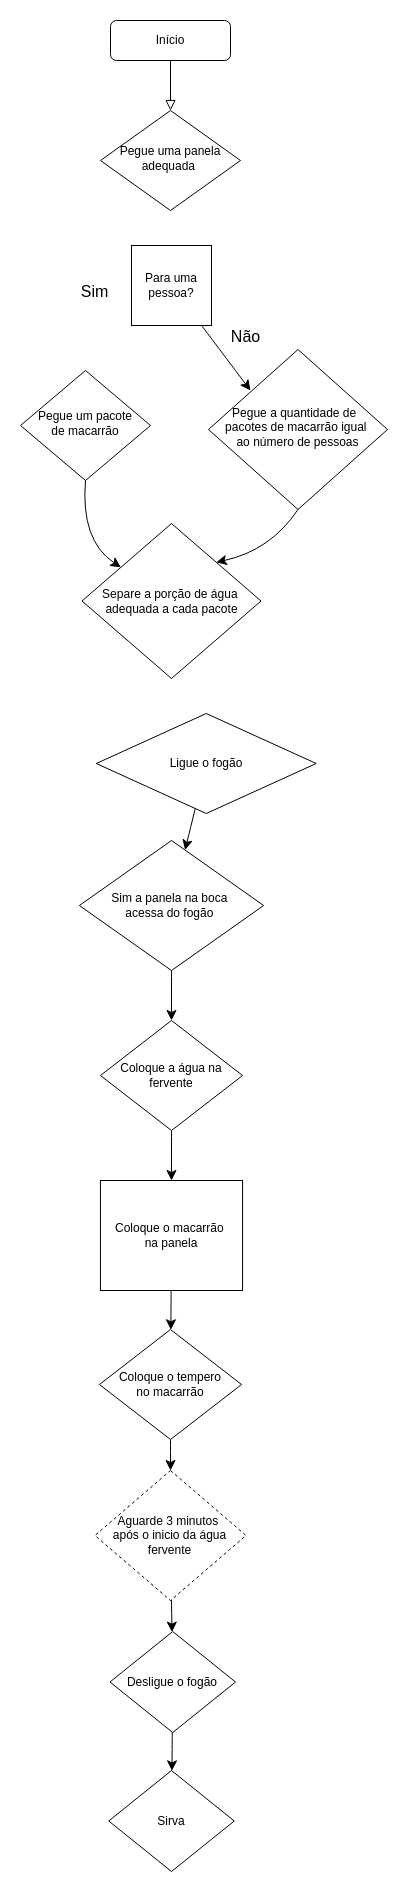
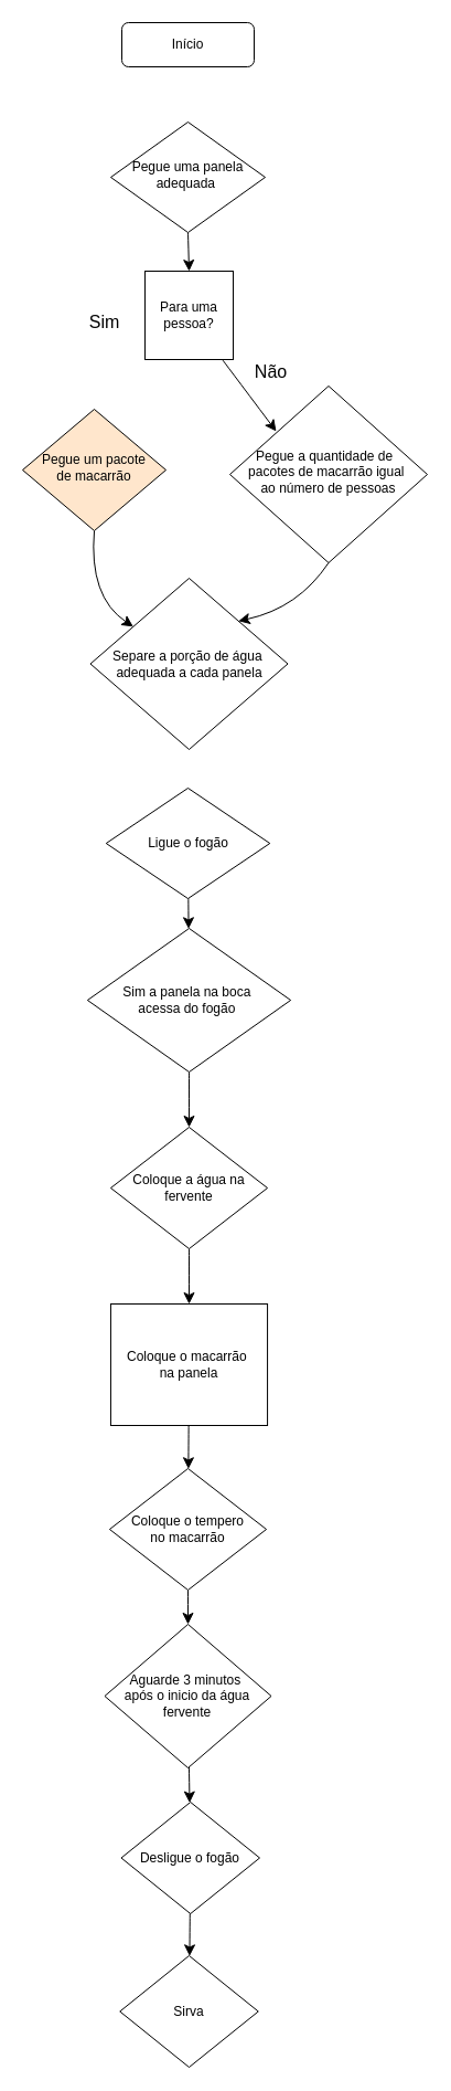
  <mxCell id="0" />
  <mxCell id="1" parent="0" />
- <mxCell id="2" value="" style="rounded=0;html=1;jettySize=auto;orthogonalLoop=1;fontSize=11;endArrow=block;endFill=0;endSize=8;strokeWidth=1;shadow=0;labelBackgroundColor=none;edgeStyle=orthogonalEdgeStyle;" parent="1" source="3" target="5" edge="1"><mxGeometry relative="1" as="geometry" /></mxCell>
  <mxCell id="3" value="Início" style="rounded=1;whiteSpace=wrap;html=1;fontSize=12;glass=0;strokeWidth=1;shadow=0;" parent="1" vertex="1"><mxGeometry x="110" y="20" width="120" height="40" as="geometry" /></mxCell>
+ <mxCell id="4" style="edgeStyle=none;curved=1;rounded=0;orthogonalLoop=1;jettySize=auto;html=1;exitX=0.5;exitY=1;exitDx=0;exitDy=0;entryX=0.5;entryY=0;entryDx=0;entryDy=0;fontSize=12;startSize=8;endSize=8;" edge="1" parent="1" source="5" target="9"><mxGeometry relative="1" as="geometry" /></mxCell>
  <mxCell id="5" value="Pegue uma panela adequada&amp;nbsp;" style="rhombus;whiteSpace=wrap;html=1;shadow=0;fontFamily=Helvetica;fontSize=12;align=center;strokeWidth=1;spacing=6;spacingTop=-4;" parent="1" vertex="1"><mxGeometry x="100" y="110" width="140" height="100" as="geometry" /></mxCell>
  <mxCell id="6" style="edgeStyle=none;curved=1;rounded=0;orthogonalLoop=1;jettySize=auto;html=1;exitX=0.5;exitY=1;exitDx=0;exitDy=0;fontSize=12;startSize=8;endSize=8;" edge="1" parent="1" source="7" target="15"><mxGeometry relative="1" as="geometry"><Array as="points"><mxPoint x="80" y="540" /></Array></mxGeometry></mxCell>
- <mxCell id="7" value="Pegue um pacote&lt;div&gt;de macarrão&lt;/div&gt;" style="rhombus;whiteSpace=wrap;html=1;shadow=0;fontFamily=Helvetica;fontSize=12;align=center;strokeWidth=1;spacing=6;spacingTop=-4;" parent="1" vertex="1"><mxGeometry x="20" y="370" width="130" height="110" as="geometry" /></mxCell>
+ <mxCell id="7" value="Pegue um pacote&lt;div&gt;de macarrão&lt;/div&gt;" style="rhombus;whiteSpace=wrap;html=1;shadow=0;fontFamily=Helvetica;fontSize=12;align=center;strokeWidth=1;spacing=6;spacingTop=-4;fillColor=#ffe6cc;" parent="1" vertex="1"><mxGeometry x="20" y="370" width="130" height="110" as="geometry" /></mxCell>
  <mxCell id="8" style="edgeStyle=none;curved=1;rounded=0;orthogonalLoop=1;jettySize=auto;html=1;fontSize=12;startSize=8;endSize=8;" edge="1" parent="1" source="9"><mxGeometry relative="1" as="geometry"><mxPoint x="250" y="390" as="targetPoint" /></mxGeometry></mxCell>
  <mxCell id="9" value="Para uma pessoa?" style="whiteSpace=wrap;html=1;aspect=fixed;" vertex="1" parent="1"><mxGeometry x="131" y="245" width="80" height="80" as="geometry" /></mxCell>
  <mxCell id="10" style="edgeStyle=none;curved=1;rounded=0;orthogonalLoop=1;jettySize=auto;html=1;entryX=0.5;entryY=0;entryDx=0;entryDy=0;fontSize=12;startSize=8;endSize=8;" edge="1" parent="1" source="7" target="7"><mxGeometry relative="1" as="geometry" /></mxCell>
  <mxCell id="11" value="Sim" style="text;html=1;align=center;verticalAlign=middle;resizable=0;points=[];autosize=1;strokeColor=none;fillColor=none;fontSize=16;" vertex="1" parent="1"><mxGeometry x="69" y="276" width="50" height="30" as="geometry" /></mxCell>
  <mxCell id="12" style="edgeStyle=none;curved=1;rounded=0;orthogonalLoop=1;jettySize=auto;html=1;exitX=0.5;exitY=1;exitDx=0;exitDy=0;entryX=1;entryY=0;entryDx=0;entryDy=0;fontSize=12;startSize=8;endSize=8;" edge="1" parent="1" source="13" target="15"><mxGeometry relative="1" as="geometry"><Array as="points"><mxPoint x="270" y="550" /></Array></mxGeometry></mxCell>
  <mxCell id="13" value="Pegue a quantidade de&amp;nbsp;&amp;nbsp;&lt;div&gt;pacotes&amp;nbsp;&lt;span style=&quot;background-color: transparent; color: light-dark(rgb(0, 0, 0), rgb(255, 255, 255));&quot;&gt;de macarrão igual&amp;nbsp;&lt;/span&gt;&lt;/div&gt;&lt;div&gt;&lt;span style=&quot;background-color: transparent; color: light-dark(rgb(0, 0, 0), rgb(255, 255, 255));&quot;&gt;ao&amp;nbsp;&lt;/span&gt;&lt;span style=&quot;background-color: transparent; color: light-dark(rgb(0, 0, 0), rgb(255, 255, 255));&quot;&gt;número de pessoas&lt;/span&gt;&lt;/div&gt;" style="rhombus;whiteSpace=wrap;html=1;shadow=0;fontFamily=Helvetica;fontSize=12;align=center;strokeWidth=1;spacing=6;spacingTop=-4;" vertex="1" parent="1"><mxGeometry x="208" y="349" width="179" height="160" as="geometry" /></mxCell>
  <mxCell id="14" value="Não" style="text;html=1;align=center;verticalAlign=middle;resizable=0;points=[];autosize=1;strokeColor=none;fillColor=none;fontSize=16;" vertex="1" parent="1"><mxGeometry x="220" y="321" width="50" height="30" as="geometry" /></mxCell>
- <mxCell id="15" value="Separe a porção de água&amp;nbsp;&lt;div&gt;adequada a cada pacote&lt;/div&gt;" style="rhombus;whiteSpace=wrap;html=1;" vertex="1" parent="1"><mxGeometry x="81.5" y="523" width="179" height="155" as="geometry" /></mxCell>
+ <mxCell id="15" value="Separe a porção de água&amp;nbsp;&lt;div&gt;adequada a cada panela&lt;/div&gt;" style="rhombus;whiteSpace=wrap;html=1;" vertex="1" parent="1"><mxGeometry x="81.5" y="523" width="179" height="155" as="geometry" /></mxCell>
  <mxCell id="16" value="" style="edgeStyle=none;curved=1;rounded=0;orthogonalLoop=1;jettySize=auto;html=1;fontSize=12;startSize=8;endSize=8;" edge="1" parent="1" source="17" target="19"><mxGeometry relative="1" as="geometry" /></mxCell>
- <mxCell id="17" value="Ligue o fogão" style="rhombus;whiteSpace=wrap;html=1;" vertex="1" parent="1"><mxGeometry x="95.75" y="713" width="220" height="100" as="geometry" /></mxCell>
+ <mxCell id="17" value="Ligue o fogão" style="rhombus;whiteSpace=wrap;html=1;" vertex="1" parent="1"><mxGeometry x="95.75" y="713" width="148.5" height="100" as="geometry" /></mxCell>
  <mxCell id="18" value="" style="edgeStyle=none;curved=1;rounded=0;orthogonalLoop=1;jettySize=auto;html=1;fontSize=12;startSize=8;endSize=8;" edge="1" parent="1" source="19" target="21"><mxGeometry relative="1" as="geometry" /></mxCell>
  <mxCell id="19" value="Sim a panela na boca&amp;nbsp;&lt;div&gt;acessa do fogão&amp;nbsp;&lt;/div&gt;" style="rhombus;whiteSpace=wrap;html=1;" vertex="1" parent="1"><mxGeometry x="78.88" y="840" width="184.25" height="130" as="geometry" /></mxCell>
  <mxCell id="20" value="" style="edgeStyle=none;curved=1;rounded=0;orthogonalLoop=1;jettySize=auto;html=1;fontSize=12;startSize=8;endSize=8;" edge="1" parent="1" source="21" target="23"><mxGeometry relative="1" as="geometry" /></mxCell>
  <mxCell id="21" value="Coloque a água na fervente" style="rhombus;whiteSpace=wrap;html=1;" vertex="1" parent="1"><mxGeometry x="99.94" y="1020" width="142.12" height="110" as="geometry" /></mxCell>
  <mxCell id="22" value="" style="edgeStyle=none;curved=1;rounded=0;orthogonalLoop=1;jettySize=auto;html=1;fontSize=12;startSize=8;endSize=8;" edge="1" parent="1" source="23" target="25"><mxGeometry relative="1" as="geometry" /></mxCell>
  <mxCell id="23" value="Coloque o macarrão&amp;nbsp;&lt;div&gt;na panela&lt;/div&gt;" style="whiteSpace=wrap;html=1;rounded=0;" vertex="1" parent="1"><mxGeometry x="99.94" y="1180" width="142.12" height="110" as="geometry" /></mxCell>
  <mxCell id="24" value="" style="edgeStyle=none;curved=1;rounded=0;orthogonalLoop=1;jettySize=auto;html=1;fontSize=12;startSize=8;endSize=8;" edge="1" parent="1" source="25" target="27"><mxGeometry relative="1" as="geometry" /></mxCell>
  <mxCell id="25" value="Coloque o tempero&lt;div&gt;no macarrão&lt;/div&gt;" style="rhombus;whiteSpace=wrap;html=1;" vertex="1" parent="1"><mxGeometry x="98.94" y="1329" width="142.12" height="110" as="geometry" /></mxCell>
  <mxCell id="26" value="" style="edgeStyle=none;curved=1;rounded=0;orthogonalLoop=1;jettySize=auto;html=1;fontSize=12;startSize=8;endSize=8;" edge="1" parent="1" source="27" target="29"><mxGeometry relative="1" as="geometry" /></mxCell>
- <mxCell id="27" value="Aguarde 3 minutos&amp;nbsp;&lt;div&gt;após o inicio da água fervente&lt;/div&gt;" style="rhombus;whiteSpace=wrap;html=1;dashed=1;" vertex="1" parent="1"><mxGeometry x="94.47" y="1470" width="151.06" height="130" as="geometry" /></mxCell>
+ <mxCell id="27" value="Aguarde 3 minutos&amp;nbsp;&lt;div&gt;após o inicio da água fervente&lt;/div&gt;" style="rhombus;whiteSpace=wrap;html=1;" vertex="1" parent="1"><mxGeometry x="94.47" y="1470" width="151.06" height="130" as="geometry" /></mxCell>
  <mxCell id="28" value="" style="edgeStyle=none;curved=1;rounded=0;orthogonalLoop=1;jettySize=auto;html=1;fontSize=12;startSize=8;endSize=8;" edge="1" parent="1" source="29" target="30"><mxGeometry relative="1" as="geometry" /></mxCell>
  <mxCell id="29" value="Desligue o fogão" style="rhombus;whiteSpace=wrap;html=1;" vertex="1" parent="1"><mxGeometry x="109.47" y="1631" width="125.53" height="101" as="geometry" /></mxCell>
  <mxCell id="30" value="Sirva" style="rhombus;whiteSpace=wrap;html=1;" vertex="1" parent="1"><mxGeometry x="108.24" y="1770" width="125.53" height="101" as="geometry" /></mxCell>
